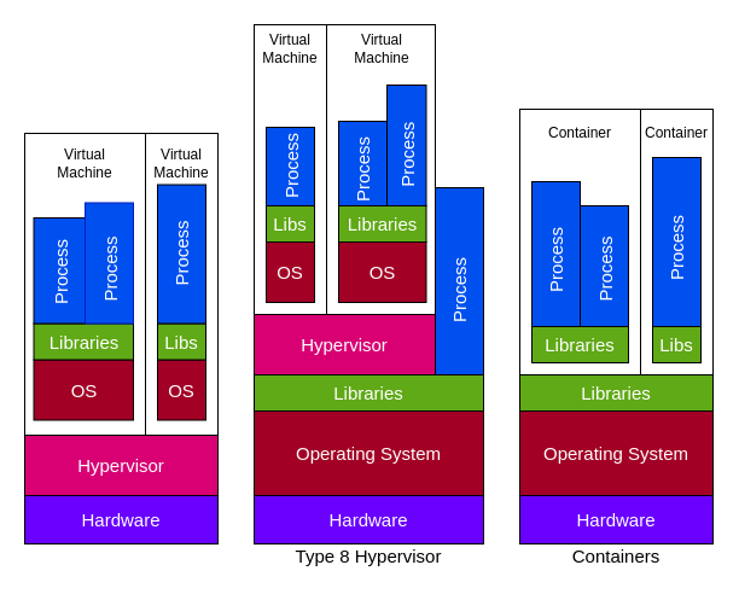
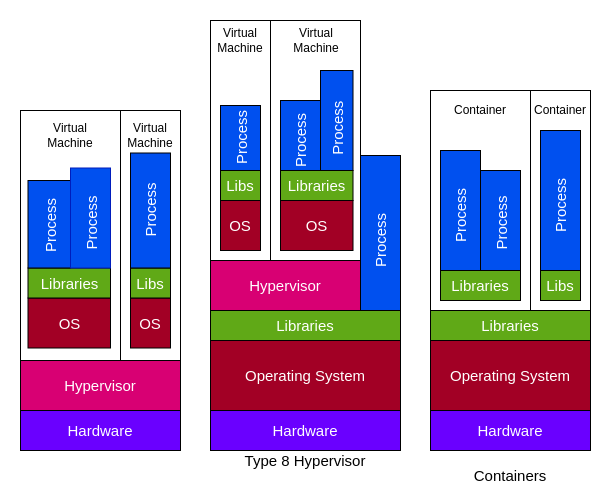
  <mxCell id="0" />
  <mxCell id="1" parent="0" />
  <mxCell id="2" value="" style="rounded=0;whiteSpace=wrap;html=1;strokeColor=#000000;" vertex="1" parent="1"><mxGeometry x="210" y="20" width="60" height="240" as="geometry" /></mxCell>
  <mxCell id="3" value="" style="rounded=0;whiteSpace=wrap;html=1;strokeColor=#000000;" vertex="1" parent="1"><mxGeometry x="270" y="20" width="90" height="240" as="geometry" /></mxCell>
  <mxCell id="4" value="" style="rounded=0;whiteSpace=wrap;html=1;strokeColor=#000000;" vertex="1" parent="1"><mxGeometry x="120" y="110" width="60" height="250" as="geometry" /></mxCell>
  <mxCell id="5" value="" style="rounded=0;whiteSpace=wrap;html=1;strokeColor=#000000;" vertex="1" parent="1"><mxGeometry x="20" y="110" width="100" height="250" as="geometry" /></mxCell>
  <mxCell id="6" value="Hypervisor" style="rounded=0;whiteSpace=wrap;html=1;fillColor=#d80073;fontColor=#ffffff;strokeColor=#000000;fontSize=15;" vertex="1" parent="1"><mxGeometry x="20" y="360" width="160" height="50" as="geometry" /></mxCell>
  <mxCell id="7" value="Operating System" style="rounded=0;whiteSpace=wrap;html=1;fillColor=#a20025;fontColor=#ffffff;strokeColor=#000000;fontSize=15;" vertex="1" parent="1"><mxGeometry x="210" y="340" width="190" height="70" as="geometry" /></mxCell>
  <mxCell id="8" value="Hardware" style="rounded=0;whiteSpace=wrap;html=1;fillColor=#6a00ff;fontColor=#ffffff;strokeColor=#000000;fontSize=15;" vertex="1" parent="1"><mxGeometry x="20" y="410" width="160" height="40" as="geometry" /></mxCell>
  <mxCell id="9" value="Hardware" style="rounded=0;whiteSpace=wrap;html=1;fillColor=#6a00ff;fontColor=#ffffff;strokeColor=#000000;fontSize=15;" vertex="1" parent="1"><mxGeometry x="210" y="410" width="190" height="40" as="geometry" /></mxCell>
  <mxCell id="10" value="Hardware" style="rounded=0;whiteSpace=wrap;html=1;fillColor=#6a00ff;fontColor=#ffffff;strokeColor=#000000;fontSize=15;" vertex="1" parent="1"><mxGeometry x="430" y="410" width="160" height="40" as="geometry" /></mxCell>
  <mxCell id="11" value="Hypervisor" style="rounded=0;whiteSpace=wrap;html=1;fillColor=#d80073;fontColor=#ffffff;strokeColor=#000000;fontSize=15;" vertex="1" parent="1"><mxGeometry x="210" y="260" width="150" height="50" as="geometry" /></mxCell>
  <mxCell id="12" value="Operating System" style="rounded=0;whiteSpace=wrap;html=1;fillColor=#a20025;fontColor=#ffffff;strokeColor=#000000;fontSize=15;" vertex="1" parent="1"><mxGeometry x="430" y="340" width="160" height="70" as="geometry" /></mxCell>
  <mxCell id="13" value="OS" style="rounded=0;whiteSpace=wrap;html=1;fillColor=#a20025;fontColor=#ffffff;strokeColor=#000000;fontSize=15;" vertex="1" parent="1"><mxGeometry x="27.5" y="297.5" width="82.5" height="50" as="geometry" /></mxCell>
  <mxCell id="14" value="OS" style="rounded=0;whiteSpace=wrap;html=1;fillColor=#a20025;fontColor=#ffffff;strokeColor=#000000;fontSize=15;" vertex="1" parent="1"><mxGeometry x="130" y="297.5" width="40" height="50" as="geometry" /></mxCell>
  <mxCell id="15" value="Libraries" style="rounded=0;whiteSpace=wrap;html=1;fillColor=#60a917;fontColor=#ffffff;strokeColor=#000000;fontSize=15;" vertex="1" parent="1"><mxGeometry x="27.5" y="267.5" width="82.5" height="30" as="geometry" /></mxCell>
  <mxCell id="16" value="Libs" style="rounded=0;whiteSpace=wrap;html=1;fillColor=#60a917;fontColor=#ffffff;strokeColor=#000000;fontSize=15;" vertex="1" parent="1"><mxGeometry x="130" y="267.5" width="40" height="30" as="geometry" /></mxCell>
  <mxCell id="17" value="Process" style="rounded=0;whiteSpace=wrap;html=1;rotation=-90;fillColor=#0050ef;strokeColor=#000000;fontSize=15;fontColor=#FFFFFF;" vertex="1" parent="1"><mxGeometry x="92.5" y="190" width="115" height="40" as="geometry" /></mxCell>
  <mxCell id="18" value="Libraries" style="rounded=0;whiteSpace=wrap;html=1;fillColor=#60a917;fontColor=#ffffff;strokeColor=#000000;fontSize=15;" vertex="1" parent="1"><mxGeometry x="210" y="310" width="190" height="30" as="geometry" /></mxCell>
  <mxCell id="19" value="" style="rounded=0;whiteSpace=wrap;html=1;fillColor=#0050ef;fontColor=#ffffff;strokeColor=#000000;" vertex="1" parent="1"><mxGeometry x="360" y="155" width="40" height="155" as="geometry" /></mxCell>
  <mxCell id="20" value="Process" style="text;html=1;strokeColor=none;fillColor=none;align=center;verticalAlign=middle;whiteSpace=wrap;rounded=0;rotation=-90;fontSize=15;fontColor=#FFFFFF;" vertex="1" parent="1"><mxGeometry x="360" y="230" width="40" height="20" as="geometry" /></mxCell>
  <mxCell id="21" value="Libraries" style="rounded=0;whiteSpace=wrap;html=1;fillColor=#60a917;fontColor=#ffffff;strokeColor=#000000;fontSize=15;" vertex="1" parent="1"><mxGeometry x="430" y="310" width="160" height="30" as="geometry" /></mxCell>
  <mxCell id="22" value="Libraries" style="rounded=0;whiteSpace=wrap;html=1;fillColor=#60a917;fontColor=#ffffff;strokeColor=#000000;fontSize=15;" vertex="1" parent="1"><mxGeometry x="280" y="170" width="72.5" height="30" as="geometry" /></mxCell>
  <mxCell id="23" value="OS" style="rounded=0;whiteSpace=wrap;html=1;fillColor=#a20025;fontColor=#ffffff;strokeColor=#000000;fontSize=15;" vertex="1" parent="1"><mxGeometry x="280" y="200" width="72.5" height="50" as="geometry" /></mxCell>
  <mxCell id="24" value="OS" style="rounded=0;whiteSpace=wrap;html=1;fillColor=#a20025;fontColor=#ffffff;strokeColor=#000000;fontSize=15;" vertex="1" parent="1"><mxGeometry x="220" y="200" width="40" height="50" as="geometry" /></mxCell>
  <mxCell id="25" value="Libs" style="rounded=0;whiteSpace=wrap;html=1;fillColor=#60a917;fontColor=#ffffff;strokeColor=#000000;fontSize=15;" vertex="1" parent="1"><mxGeometry x="220" y="170" width="40" height="30" as="geometry" /></mxCell>
  <mxCell id="26" value="Process" style="rounded=0;whiteSpace=wrap;html=1;rotation=-90;fillColor=#0050ef;strokeColor=#000000;fontSize=15;fontColor=#FFFFFF;" vertex="1" parent="1"><mxGeometry x="207.5" y="117.5" width="65" height="40" as="geometry" /></mxCell>
  <mxCell id="27" value="" style="rounded=0;whiteSpace=wrap;html=1;strokeColor=#000000;" vertex="1" parent="1"><mxGeometry x="430" y="90" width="100" height="220" as="geometry" /></mxCell>
  <mxCell id="28" value="Libraries" style="rounded=0;whiteSpace=wrap;html=1;fillColor=#60a917;fontColor=#ffffff;strokeColor=#000000;fontSize=15;" vertex="1" parent="1"><mxGeometry x="440" y="270" width="80" height="30" as="geometry" /></mxCell>
  <mxCell id="29" value="" style="rounded=0;whiteSpace=wrap;html=1;fillColor=#0050ef;fontColor=#ffffff;strokeColor=#000000;" vertex="1" parent="1"><mxGeometry x="440" y="150" width="40" height="120" as="geometry" /></mxCell>
  <mxCell id="30" value="" style="rounded=0;whiteSpace=wrap;html=1;fillColor=#0050ef;fontColor=#ffffff;strokeColor=#000000;" vertex="1" parent="1"><mxGeometry x="480" y="170" width="40" height="100" as="geometry" /></mxCell>
  <mxCell id="31" value="Process" style="text;html=1;strokeColor=none;fillColor=none;align=center;verticalAlign=middle;whiteSpace=wrap;rounded=0;rotation=-90;fontSize=15;fontColor=#FFFFFF;" vertex="1" parent="1"><mxGeometry x="440" y="205" width="40" height="20" as="geometry" /></mxCell>
  <mxCell id="32" value="Process" style="text;html=1;strokeColor=none;fillColor=none;align=center;verticalAlign=middle;whiteSpace=wrap;rounded=0;rotation=-90;fontSize=15;fontColor=#FFFFFF;" vertex="1" parent="1"><mxGeometry x="480" y="212.5" width="40" height="20" as="geometry" /></mxCell>
  <mxCell id="33" value="" style="rounded=0;whiteSpace=wrap;html=1;strokeColor=#000000;" vertex="1" parent="1"><mxGeometry x="530" y="90" width="60" height="220" as="geometry" /></mxCell>
  <mxCell id="34" value="Libs" style="rounded=0;whiteSpace=wrap;html=1;fillColor=#60a917;fontColor=#ffffff;strokeColor=#000000;fontSize=15;" vertex="1" parent="1"><mxGeometry x="540" y="270" width="40" height="30" as="geometry" /></mxCell>
  <mxCell id="35" value="" style="rounded=0;whiteSpace=wrap;html=1;fillColor=#0050ef;fontColor=#ffffff;strokeColor=#000000;" vertex="1" parent="1"><mxGeometry x="540" y="130" width="40" height="140" as="geometry" /></mxCell>
  <mxCell id="36" value="Process" style="text;html=1;strokeColor=none;fillColor=none;align=center;verticalAlign=middle;whiteSpace=wrap;rounded=0;rotation=-90;fontSize=15;fontColor=#FFFFFF;" vertex="1" parent="1"><mxGeometry x="540" y="195" width="40" height="20" as="geometry" /></mxCell>
  <mxCell id="37" value="" style="rounded=0;whiteSpace=wrap;html=1;fillColor=#0050ef;fontColor=#ffffff;strokeColor=#000000;" vertex="1" parent="1"><mxGeometry x="27.5" y="180" width="42.5" height="87.5" as="geometry" /></mxCell>
  <mxCell id="38" value="" style="rounded=0;whiteSpace=wrap;html=1;fillColor=#0050ef;strokeColor=#001DBC;fontColor=#ffffff;" vertex="1" parent="1"><mxGeometry x="70" y="167.5" width="40" height="100" as="geometry" /></mxCell>
  <mxCell id="39" value="Process" style="text;html=1;strokeColor=none;fillColor=none;align=center;verticalAlign=middle;whiteSpace=wrap;rounded=0;rotation=-90;fontSize=15;fontColor=#FFFFFF;" vertex="1" parent="1"><mxGeometry x="70" y="212.5" width="40" height="20" as="geometry" /></mxCell>
  <mxCell id="40" value="Process" style="text;html=1;strokeColor=none;fillColor=none;align=center;verticalAlign=middle;whiteSpace=wrap;rounded=0;rotation=-90;fontSize=15;fontColor=#FFFFFF;" vertex="1" parent="1"><mxGeometry x="30" y="215" width="40" height="20" as="geometry" /></mxCell>
  <mxCell id="41" value="" style="rounded=0;whiteSpace=wrap;html=1;fillColor=#0050ef;fontColor=#ffffff;strokeColor=#000000;" vertex="1" parent="1"><mxGeometry x="320" y="70" width="32.5" height="100" as="geometry" /></mxCell>
  <mxCell id="42" value="" style="rounded=0;whiteSpace=wrap;html=1;fillColor=#0050ef;fontColor=#ffffff;strokeColor=#000000;" vertex="1" parent="1"><mxGeometry x="280" y="100" width="40" height="70" as="geometry" /></mxCell>
  <mxCell id="43" value="Process" style="text;html=1;strokeColor=none;fillColor=none;align=center;verticalAlign=middle;whiteSpace=wrap;rounded=0;rotation=-90;fontSize=15;fontColor=#FFFFFF;" vertex="1" parent="1"><mxGeometry x="280" y="130" width="40" height="20" as="geometry" /></mxCell>
  <mxCell id="44" value="Process" style="text;html=1;strokeColor=none;fillColor=none;align=center;verticalAlign=middle;whiteSpace=wrap;rounded=0;rotation=-90;fontSize=15;fontColor=#FFFFFF;" vertex="1" parent="1"><mxGeometry x="316.25" y="117.5" width="40" height="20" as="geometry" /></mxCell>
  <mxCell id="45" value="Virtual Machine" style="text;html=1;strokeColor=none;fillColor=none;align=center;verticalAlign=middle;whiteSpace=wrap;rounded=0;" vertex="1" parent="1"><mxGeometry x="50" y="125" width="40" height="20" as="geometry" /></mxCell>
  <mxCell id="46" value="Virtual Machine" style="text;html=1;strokeColor=none;fillColor=none;align=center;verticalAlign=middle;whiteSpace=wrap;rounded=0;" vertex="1" parent="1"><mxGeometry x="130" y="125" width="40" height="20" as="geometry" /></mxCell>
  <mxCell id="47" value="Virtual Machine" style="text;html=1;strokeColor=none;fillColor=none;align=center;verticalAlign=middle;whiteSpace=wrap;rounded=0;" vertex="1" parent="1"><mxGeometry x="296.25" y="30" width="40" height="20" as="geometry" /></mxCell>
  <mxCell id="48" value="Virtual Machine" style="text;html=1;strokeColor=none;fillColor=none;align=center;verticalAlign=middle;whiteSpace=wrap;rounded=0;" vertex="1" parent="1"><mxGeometry x="220" y="30" width="40" height="20" as="geometry" /></mxCell>
  <mxCell id="49" value="Container" style="text;html=1;strokeColor=none;fillColor=none;align=center;verticalAlign=middle;whiteSpace=wrap;rounded=0;" vertex="1" parent="1"><mxGeometry x="460" y="100" width="40" height="20" as="geometry" /></mxCell>
  <mxCell id="50" value="Container" style="text;html=1;strokeColor=none;fillColor=none;align=center;verticalAlign=middle;whiteSpace=wrap;rounded=0;" vertex="1" parent="1"><mxGeometry x="540" y="100" width="40" height="20" as="geometry" /></mxCell>
  <mxCell id="51" value="Type 8 Hypervisor" style="text;html=1;strokeColor=none;fillColor=none;align=center;verticalAlign=middle;whiteSpace=wrap;rounded=0;fontSize=15;" vertex="1" parent="1"><mxGeometry x="210" y="450" width="190" height="20" as="geometry" /></mxCell>
- <mxCell id="52" value="Containers" style="text;html=1;strokeColor=none;fillColor=none;align=center;verticalAlign=middle;whiteSpace=wrap;rounded=0;fontSize=15;" vertex="1" parent="1"><mxGeometry x="430" y="450" width="160" height="20" as="geometry" /></mxCell>
+ <mxCell id="52" value="Containers" style="text;html=1;strokeColor=none;fillColor=none;align=center;verticalAlign=middle;whiteSpace=wrap;rounded=0;fontSize=15;" vertex="1" parent="1"><mxGeometry x="430" y="465" width="160" height="20" as="geometry" /></mxCell>
